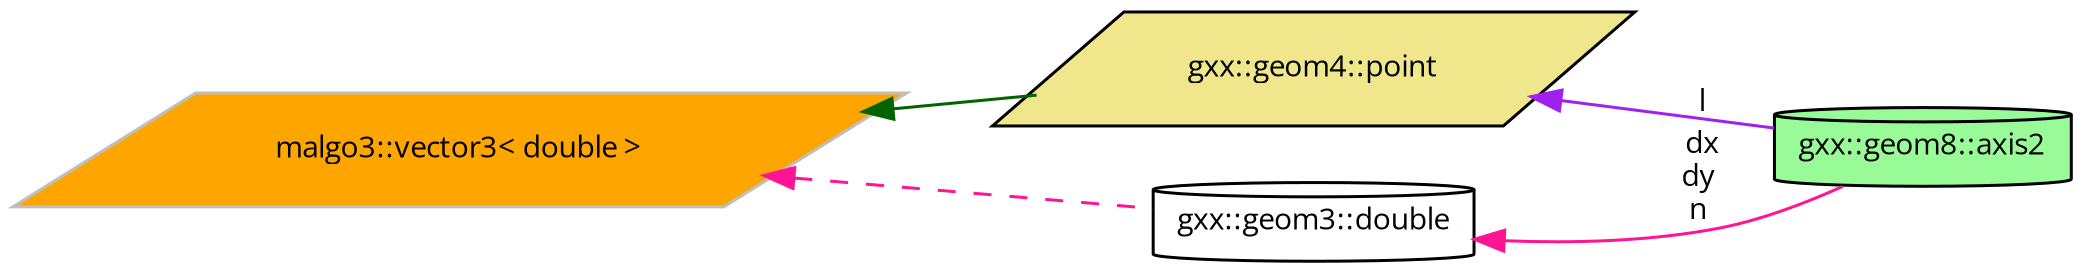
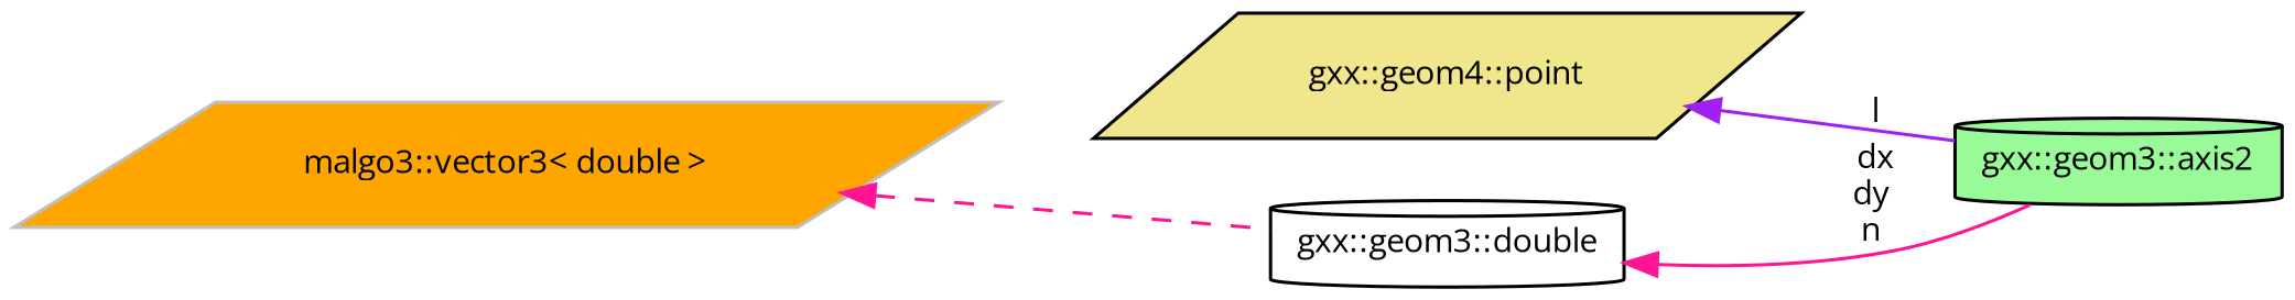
  digraph {
    fontname="Open Sans"
    rankdir=LR
    node [color=black fontname="Open Sans" fontsize=10 shape=cylinder style=filled]
    edge [color=deeppink dir=back fontname="Open Sans" fontsize=10 labelfontname=Helvetica labelfontsize=10 style=solid]
-   n1 [fillcolor=palegreen fontcolor=black height=0.2 label="gxx::geom8::axis2" width=0.4]
+   n1 [fillcolor=palegreen fontcolor=black height=0.2 label="gxx::geom3::axis2" width=0.4]
    n2 [fillcolor=khaki height=0.2 label="gxx::geom4::point" shape=parallelogram width=0.4]
    n3 [color=grey75 fillcolor=orange height=0.2 label="malgo3::vector3\< double \>" shape=parallelogram width=0.4]
    n4 [fillcolor=white height=0.2 label="gxx::geom3::double" width=0.4]
    n2 -> n1 [color=purple label=" l"]
-   n3 -> n2 [color=darkgreen]
    n3 -> n4 [style=dashed]
    n4 -> n1 [label=" dx\ndy\nn"]
  }
